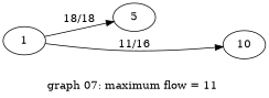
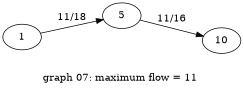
  digraph {
    label="graph 07: maximum flow = 11 "
    rankdir=LR
    5
    10
    1
-   1 -> 10 [label=" 11/16 "]
-   1 -> 5 [label=" 18/18 "]
+   5 -> 10 [label=" 11/16 "]
+   1 -> 5 [label=" 11/18 "]
  }
